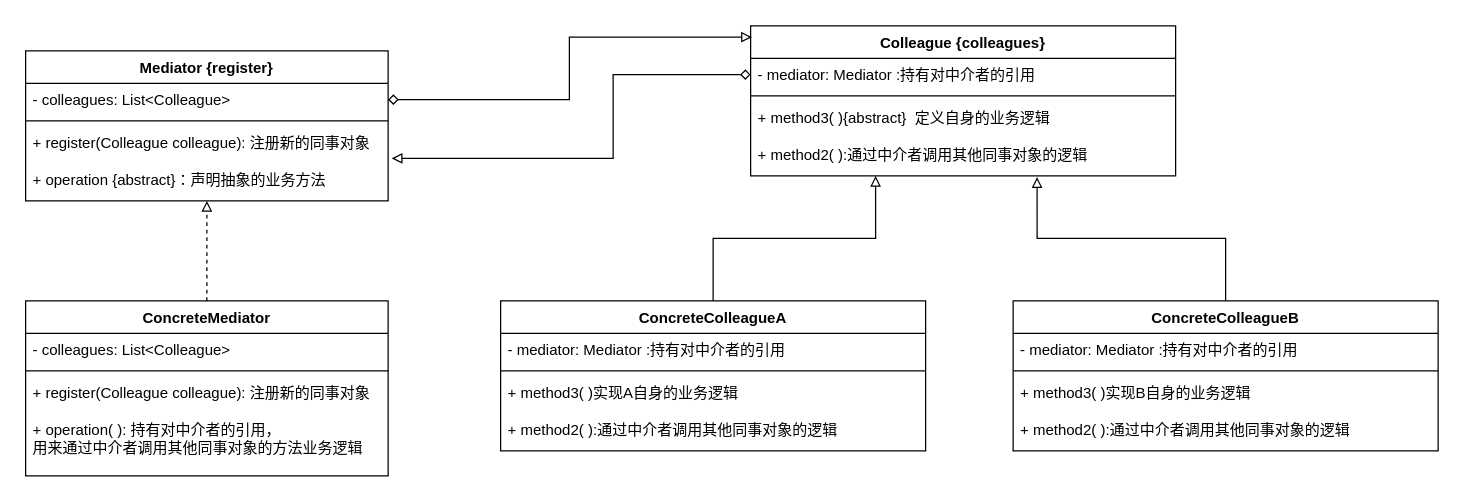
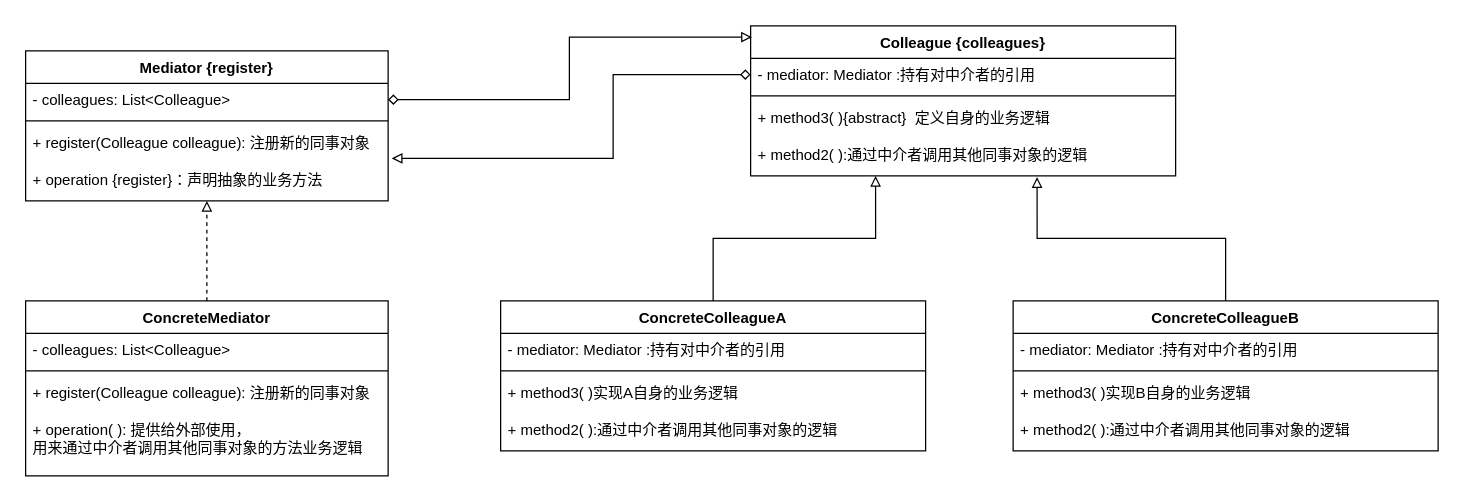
  <mxCell id="0" />
  <mxCell id="1" parent="0" />
  <mxCell id="2" value="Mediator {register}" style="swimlane;fontStyle=1;align=center;verticalAlign=top;childLayout=stackLayout;horizontal=1;startSize=26;horizontalStack=0;resizeParent=1;resizeParentMax=0;resizeLast=0;collapsible=1;marginBottom=0;" vertex="1" parent="1"><mxGeometry x="20" y="40" width="290" height="120" as="geometry" /></mxCell>
  <mxCell id="3" value="- colleagues: List&lt;Colleague&gt;" style="text;strokeColor=none;fillColor=none;align=left;verticalAlign=top;spacingLeft=4;spacingRight=4;overflow=hidden;rotatable=0;points=[[0,0.5],[1,0.5]];portConstraint=eastwest;" vertex="1" parent="2"><mxGeometry y="26" width="290" height="26" as="geometry" /></mxCell>
  <mxCell id="4" value="" style="line;strokeWidth=1;fillColor=none;align=left;verticalAlign=middle;spacingTop=-1;spacingLeft=3;spacingRight=3;rotatable=0;labelPosition=right;points=[];portConstraint=eastwest;" vertex="1" parent="2"><mxGeometry y="52" width="290" height="8" as="geometry" /></mxCell>
  <mxCell id="5" value="+ register(Colleague colleague): 注册新的同事对象" style="text;strokeColor=none;fillColor=none;align=left;verticalAlign=top;spacingLeft=4;spacingRight=4;overflow=hidden;rotatable=0;points=[[0,0.5],[1,0.5]];portConstraint=eastwest;" vertex="1" parent="2"><mxGeometry y="60" width="290" height="30" as="geometry" /></mxCell>
- <mxCell id="6" value="+ operation {abstract}：声明抽象的业务方法" style="text;strokeColor=none;fillColor=none;align=left;verticalAlign=top;spacingLeft=4;spacingRight=4;overflow=hidden;rotatable=0;points=[[0,0.5],[1,0.5]];portConstraint=eastwest;" vertex="1" parent="2"><mxGeometry y="90" width="290" height="30" as="geometry" /></mxCell>
+ <mxCell id="6" value="+ operation {register}：声明抽象的业务方法" style="text;strokeColor=none;fillColor=none;align=left;verticalAlign=top;spacingLeft=4;spacingRight=4;overflow=hidden;rotatable=0;points=[[0,0.5],[1,0.5]];portConstraint=eastwest;" vertex="1" parent="2"><mxGeometry y="90" width="290" height="30" as="geometry" /></mxCell>
  <mxCell id="7" value="Colleague {colleagues}" style="swimlane;fontStyle=1;align=center;verticalAlign=top;childLayout=stackLayout;horizontal=1;startSize=26;horizontalStack=0;resizeParent=1;resizeParentMax=0;resizeLast=0;collapsible=1;marginBottom=0;" vertex="1" parent="1"><mxGeometry x="600" y="20" width="340" height="120" as="geometry" /></mxCell>
  <mxCell id="8" value="- mediator: Mediator :持有对中介者的引用" style="text;strokeColor=none;fillColor=none;align=left;verticalAlign=top;spacingLeft=4;spacingRight=4;overflow=hidden;rotatable=0;points=[[0,0.5],[1,0.5]];portConstraint=eastwest;" vertex="1" parent="7"><mxGeometry y="26" width="340" height="26" as="geometry" /></mxCell>
  <mxCell id="9" value="" style="line;strokeWidth=1;fillColor=none;align=left;verticalAlign=middle;spacingTop=-1;spacingLeft=3;spacingRight=3;rotatable=0;labelPosition=right;points=[];portConstraint=eastwest;" vertex="1" parent="7"><mxGeometry y="52" width="340" height="8" as="geometry" /></mxCell>
  <mxCell id="10" value="+ method3( ){abstract}  定义自身的业务逻辑" style="text;strokeColor=none;fillColor=none;align=left;verticalAlign=top;spacingLeft=4;spacingRight=4;overflow=hidden;rotatable=0;points=[[0,0.5],[1,0.5]];portConstraint=eastwest;" vertex="1" parent="7"><mxGeometry y="60" width="340" height="30" as="geometry" /></mxCell>
  <mxCell id="11" value="+ method2( ):通过中介者调用其他同事对象的逻辑" style="text;strokeColor=none;fillColor=none;align=left;verticalAlign=top;spacingLeft=4;spacingRight=4;overflow=hidden;rotatable=0;points=[[0,0.5],[1,0.5]];portConstraint=eastwest;" vertex="1" parent="7"><mxGeometry y="90" width="340" height="30" as="geometry" /></mxCell>
  <mxCell id="12" style="edgeStyle=orthogonalEdgeStyle;rounded=0;orthogonalLoop=1;jettySize=auto;html=1;exitX=0.5;exitY=0;exitDx=0;exitDy=0;entryX=0.5;entryY=1;entryDx=0;entryDy=0;entryPerimeter=0;endArrow=block;endFill=0;dashed=1;" edge="1" parent="1" source="13" target="6"><mxGeometry relative="1" as="geometry" /></mxCell>
  <mxCell id="13" value="ConcreteMediator" style="swimlane;fontStyle=1;align=center;verticalAlign=top;childLayout=stackLayout;horizontal=1;startSize=26;horizontalStack=0;resizeParent=1;resizeParentMax=0;resizeLast=0;collapsible=1;marginBottom=0;" vertex="1" parent="1"><mxGeometry x="20" y="240" width="290" height="140" as="geometry" /></mxCell>
  <mxCell id="14" value="- colleagues: List&lt;Colleague&gt;" style="text;strokeColor=none;fillColor=none;align=left;verticalAlign=top;spacingLeft=4;spacingRight=4;overflow=hidden;rotatable=0;points=[[0,0.5],[1,0.5]];portConstraint=eastwest;" vertex="1" parent="13"><mxGeometry y="26" width="290" height="26" as="geometry" /></mxCell>
  <mxCell id="15" value="" style="line;strokeWidth=1;fillColor=none;align=left;verticalAlign=middle;spacingTop=-1;spacingLeft=3;spacingRight=3;rotatable=0;labelPosition=right;points=[];portConstraint=eastwest;" vertex="1" parent="13"><mxGeometry y="52" width="290" height="8" as="geometry" /></mxCell>
  <mxCell id="16" value="+ register(Colleague colleague): 注册新的同事对象" style="text;strokeColor=none;fillColor=none;align=left;verticalAlign=top;spacingLeft=4;spacingRight=4;overflow=hidden;rotatable=0;points=[[0,0.5],[1,0.5]];portConstraint=eastwest;" vertex="1" parent="13"><mxGeometry y="60" width="290" height="30" as="geometry" /></mxCell>
- <mxCell id="17" value="+ operation( ): 持有对中介者的引用，&#10;用来通过中介者调用其他同事对象的方法业务逻辑" style="text;strokeColor=none;fillColor=none;align=left;verticalAlign=top;spacingLeft=4;spacingRight=4;overflow=hidden;rotatable=0;points=[[0,0.5],[1,0.5]];portConstraint=eastwest;" vertex="1" parent="13"><mxGeometry y="90" width="290" height="50" as="geometry" /></mxCell>
+ <mxCell id="17" value="+ operation( ): 提供给外部使用，&#10;用来通过中介者调用其他同事对象的方法业务逻辑" style="text;strokeColor=none;fillColor=none;align=left;verticalAlign=top;spacingLeft=4;spacingRight=4;overflow=hidden;rotatable=0;points=[[0,0.5],[1,0.5]];portConstraint=eastwest;" vertex="1" parent="13"><mxGeometry y="90" width="290" height="50" as="geometry" /></mxCell>
  <mxCell id="18" style="edgeStyle=orthogonalEdgeStyle;rounded=0;orthogonalLoop=1;jettySize=auto;html=1;exitX=0.5;exitY=0;exitDx=0;exitDy=0;entryX=0.294;entryY=1;entryDx=0;entryDy=0;entryPerimeter=0;endArrow=block;endFill=0;" edge="1" parent="1" source="19" target="11"><mxGeometry relative="1" as="geometry" /></mxCell>
  <mxCell id="19" value="ConcreteColleagueA" style="swimlane;fontStyle=1;align=center;verticalAlign=top;childLayout=stackLayout;horizontal=1;startSize=26;horizontalStack=0;resizeParent=1;resizeParentMax=0;resizeLast=0;collapsible=1;marginBottom=0;" vertex="1" parent="1"><mxGeometry x="400" y="240" width="340" height="120" as="geometry" /></mxCell>
  <mxCell id="20" value="- mediator: Mediator :持有对中介者的引用" style="text;strokeColor=none;fillColor=none;align=left;verticalAlign=top;spacingLeft=4;spacingRight=4;overflow=hidden;rotatable=0;points=[[0,0.5],[1,0.5]];portConstraint=eastwest;" vertex="1" parent="19"><mxGeometry y="26" width="340" height="26" as="geometry" /></mxCell>
  <mxCell id="21" value="" style="line;strokeWidth=1;fillColor=none;align=left;verticalAlign=middle;spacingTop=-1;spacingLeft=3;spacingRight=3;rotatable=0;labelPosition=right;points=[];portConstraint=eastwest;" vertex="1" parent="19"><mxGeometry y="52" width="340" height="8" as="geometry" /></mxCell>
  <mxCell id="22" value="+ method3( )实现A自身的业务逻辑" style="text;strokeColor=none;fillColor=none;align=left;verticalAlign=top;spacingLeft=4;spacingRight=4;overflow=hidden;rotatable=0;points=[[0,0.5],[1,0.5]];portConstraint=eastwest;" vertex="1" parent="19"><mxGeometry y="60" width="340" height="30" as="geometry" /></mxCell>
  <mxCell id="23" value="+ method2( ):通过中介者调用其他同事对象的逻辑" style="text;strokeColor=none;fillColor=none;align=left;verticalAlign=top;spacingLeft=4;spacingRight=4;overflow=hidden;rotatable=0;points=[[0,0.5],[1,0.5]];portConstraint=eastwest;" vertex="1" parent="19"><mxGeometry y="90" width="340" height="30" as="geometry" /></mxCell>
  <mxCell id="24" style="edgeStyle=orthogonalEdgeStyle;rounded=0;orthogonalLoop=1;jettySize=auto;html=1;exitX=0.5;exitY=0;exitDx=0;exitDy=0;entryX=0.674;entryY=1.033;entryDx=0;entryDy=0;entryPerimeter=0;endArrow=block;endFill=0;" edge="1" parent="1" source="25" target="11"><mxGeometry relative="1" as="geometry" /></mxCell>
  <mxCell id="25" value="ConcreteColleagueB" style="swimlane;fontStyle=1;align=center;verticalAlign=top;childLayout=stackLayout;horizontal=1;startSize=26;horizontalStack=0;resizeParent=1;resizeParentMax=0;resizeLast=0;collapsible=1;marginBottom=0;" vertex="1" parent="1"><mxGeometry x="810" y="240" width="340" height="120" as="geometry" /></mxCell>
  <mxCell id="26" value="- mediator: Mediator :持有对中介者的引用" style="text;strokeColor=none;fillColor=none;align=left;verticalAlign=top;spacingLeft=4;spacingRight=4;overflow=hidden;rotatable=0;points=[[0,0.5],[1,0.5]];portConstraint=eastwest;" vertex="1" parent="25"><mxGeometry y="26" width="340" height="26" as="geometry" /></mxCell>
  <mxCell id="27" value="" style="line;strokeWidth=1;fillColor=none;align=left;verticalAlign=middle;spacingTop=-1;spacingLeft=3;spacingRight=3;rotatable=0;labelPosition=right;points=[];portConstraint=eastwest;" vertex="1" parent="25"><mxGeometry y="52" width="340" height="8" as="geometry" /></mxCell>
  <mxCell id="28" value="+ method3( )实现B自身的业务逻辑" style="text;strokeColor=none;fillColor=none;align=left;verticalAlign=top;spacingLeft=4;spacingRight=4;overflow=hidden;rotatable=0;points=[[0,0.5],[1,0.5]];portConstraint=eastwest;" vertex="1" parent="25"><mxGeometry y="60" width="340" height="30" as="geometry" /></mxCell>
  <mxCell id="29" value="+ method2( ):通过中介者调用其他同事对象的逻辑" style="text;strokeColor=none;fillColor=none;align=left;verticalAlign=top;spacingLeft=4;spacingRight=4;overflow=hidden;rotatable=0;points=[[0,0.5],[1,0.5]];portConstraint=eastwest;" vertex="1" parent="25"><mxGeometry y="90" width="340" height="30" as="geometry" /></mxCell>
  <mxCell id="30" style="edgeStyle=orthogonalEdgeStyle;rounded=0;orthogonalLoop=1;jettySize=auto;html=1;exitX=1;exitY=0.5;exitDx=0;exitDy=0;entryX=0.003;entryY=0.075;entryDx=0;entryDy=0;entryPerimeter=0;endArrow=block;endFill=0;startArrow=diamond;startFill=0;" edge="1" parent="1" source="3" target="7"><mxGeometry relative="1" as="geometry" /></mxCell>
  <mxCell id="31" style="edgeStyle=orthogonalEdgeStyle;rounded=0;orthogonalLoop=1;jettySize=auto;html=1;exitX=0;exitY=0.5;exitDx=0;exitDy=0;entryX=1.01;entryY=-0.133;entryDx=0;entryDy=0;entryPerimeter=0;endArrow=block;endFill=0;startArrow=diamond;startFill=0;" edge="1" parent="1" source="8" target="6"><mxGeometry relative="1" as="geometry"><Array as="points"><mxPoint x="490" y="59" /><mxPoint x="490" y="126" /></Array></mxGeometry></mxCell>
